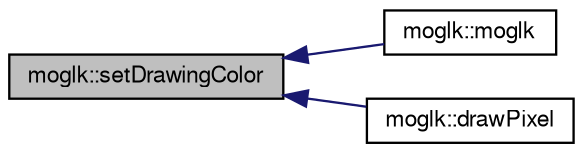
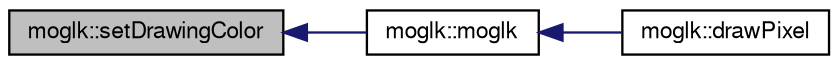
  digraph {
    rankdir=LR
    node [color=black fillcolor=white fontname=FreeSans fontsize=10 shape=record style=filled]
    edge [color=midnightblue dir=back fontname=FreeSans fontsize=10 labelfontname=FreeSans labelfontsize=10 style=solid]
    n1 [fillcolor=grey75 fontcolor=black height=0.2 label="moglk::setDrawingColor" width=0.4]
    n2 [height=0.2 label="moglk::moglk" width=0.4]
    n3 [height=0.2 label="moglk::drawPixel" width=0.4]
    n1 -> n2
-   n1 -> n3
+   n2 -> n3
  }
